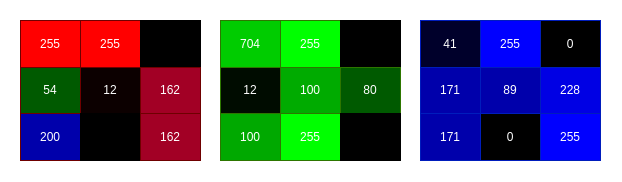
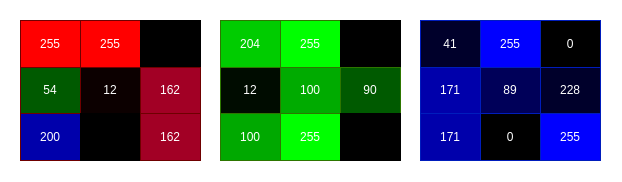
  <mxCell id="0" />
  <mxCell id="1" parent="0" />
  <mxCell id="2" value="" style="childLayout=tableLayout;recursiveResize=0;shadow=0;fillColor=none;" vertex="1" parent="1"><mxGeometry x="220" y="20" width="180" height="140" as="geometry" /></mxCell>
  <mxCell id="3" value="" style="shape=tableRow;horizontal=0;startSize=0;swimlaneHead=0;swimlaneBody=0;top=0;left=0;bottom=0;right=0;dropTarget=0;collapsible=0;recursiveResize=0;expand=0;fontStyle=0;fillColor=none;strokeColor=inherit;" vertex="1" parent="2"><mxGeometry width="180" height="47" as="geometry" /></mxCell>
- <mxCell id="4" value="704" style="connectable=0;recursiveResize=0;strokeColor=#2D7600;fillColor=#00CC00;align=center;whiteSpace=wrap;html=1;fontColor=#ffffff;" vertex="1" parent="3"><mxGeometry width="60" height="47" as="geometry"><mxRectangle width="60" height="47" as="alternateBounds" /></mxGeometry></mxCell>
+ <mxCell id="4" value="204" style="connectable=0;recursiveResize=0;strokeColor=#2D7600;fillColor=#00CC00;align=center;whiteSpace=wrap;html=1;fontColor=#ffffff;" vertex="1" parent="3"><mxGeometry width="60" height="47" as="geometry"><mxRectangle width="60" height="47" as="alternateBounds" /></mxGeometry></mxCell>
  <mxCell id="5" value="255" style="connectable=0;recursiveResize=0;strokeColor=#2D7600;fillColor=#00FF00;align=center;whiteSpace=wrap;html=1;fontColor=#ffffff;" vertex="1" parent="3"><mxGeometry x="60" width="60" height="47" as="geometry"><mxRectangle width="60" height="47" as="alternateBounds" /></mxGeometry></mxCell>
  <mxCell id="6" value="0" style="connectable=0;recursiveResize=0;align=center;whiteSpace=wrap;html=1;fillColor=#000000;" vertex="1" parent="3"><mxGeometry x="120" width="60" height="47" as="geometry"><mxRectangle width="60" height="47" as="alternateBounds" /></mxGeometry></mxCell>
  <mxCell id="7" style="shape=tableRow;horizontal=0;startSize=0;swimlaneHead=0;swimlaneBody=0;top=0;left=0;bottom=0;right=0;dropTarget=0;collapsible=0;recursiveResize=0;expand=0;fontStyle=0;fillColor=none;strokeColor=inherit;" vertex="1" parent="2"><mxGeometry y="47" width="180" height="46" as="geometry" /></mxCell>
  <mxCell id="8" value="12" style="connectable=0;recursiveResize=0;strokeColor=#2D7600;fillColor=#000C00;align=center;whiteSpace=wrap;html=1;fontColor=#ffffff;" vertex="1" parent="7"><mxGeometry width="60" height="46" as="geometry"><mxRectangle width="60" height="46" as="alternateBounds" /></mxGeometry></mxCell>
  <mxCell id="9" value="100" style="connectable=0;recursiveResize=0;strokeColor=#2D7600;fillColor=#00AB00;align=center;whiteSpace=wrap;html=1;fontColor=#ffffff;" vertex="1" parent="7"><mxGeometry x="60" width="60" height="46" as="geometry"><mxRectangle width="60" height="46" as="alternateBounds" /></mxGeometry></mxCell>
- <mxCell id="10" value="80" style="connectable=0;recursiveResize=0;strokeColor=#2D7600;fillColor=#005A00;align=center;whiteSpace=wrap;html=1;fontColor=#ffffff;" vertex="1" parent="7"><mxGeometry x="120" width="60" height="46" as="geometry"><mxRectangle width="60" height="46" as="alternateBounds" /></mxGeometry></mxCell>
+ <mxCell id="10" value="90" style="connectable=0;recursiveResize=0;strokeColor=#2D7600;fillColor=#005A00;align=center;whiteSpace=wrap;html=1;fontColor=#ffffff;" vertex="1" parent="7"><mxGeometry x="120" width="60" height="46" as="geometry"><mxRectangle width="60" height="46" as="alternateBounds" /></mxGeometry></mxCell>
  <mxCell id="11" style="shape=tableRow;horizontal=0;startSize=0;swimlaneHead=0;swimlaneBody=0;top=0;left=0;bottom=0;right=0;dropTarget=0;collapsible=0;recursiveResize=0;expand=0;fontStyle=0;fillColor=none;strokeColor=inherit;" vertex="1" parent="2"><mxGeometry y="93" width="180" height="47" as="geometry" /></mxCell>
  <mxCell id="12" value="100" style="connectable=0;recursiveResize=0;strokeColor=#2D7600;fillColor=#00A900;align=center;whiteSpace=wrap;html=1;fontColor=#ffffff;" vertex="1" parent="11"><mxGeometry width="60" height="47" as="geometry"><mxRectangle width="60" height="47" as="alternateBounds" /></mxGeometry></mxCell>
  <mxCell id="13" value="255" style="connectable=0;recursiveResize=0;strokeColor=#2D7600;fillColor=#00ff00;align=center;whiteSpace=wrap;html=1;fontColor=#ffffff;" vertex="1" parent="11"><mxGeometry x="60" width="60" height="47" as="geometry"><mxRectangle width="60" height="47" as="alternateBounds" /></mxGeometry></mxCell>
  <mxCell id="14" value="0" style="connectable=0;recursiveResize=0;align=center;whiteSpace=wrap;html=1;fillColor=#000000;" vertex="1" parent="11"><mxGeometry x="120" width="60" height="47" as="geometry"><mxRectangle width="60" height="47" as="alternateBounds" /></mxGeometry></mxCell>
  <mxCell id="15" value="" style="childLayout=tableLayout;recursiveResize=0;shadow=0;fillColor=none;" vertex="1" parent="1"><mxGeometry x="420" y="20" width="180" height="140" as="geometry" /></mxCell>
  <mxCell id="16" value="" style="shape=tableRow;horizontal=0;startSize=0;swimlaneHead=0;swimlaneBody=0;top=0;left=0;bottom=0;right=0;dropTarget=0;collapsible=0;recursiveResize=0;expand=0;fontStyle=0;fillColor=none;strokeColor=inherit;" vertex="1" parent="15"><mxGeometry width="180" height="47" as="geometry" /></mxCell>
  <mxCell id="17" value="41" style="connectable=0;recursiveResize=0;strokeColor=#001DBC;fillColor=#00002B;align=center;whiteSpace=wrap;html=1;fontColor=#ffffff;" vertex="1" parent="16"><mxGeometry width="60" height="47" as="geometry"><mxRectangle width="60" height="47" as="alternateBounds" /></mxGeometry></mxCell>
  <mxCell id="18" value="255" style="connectable=0;recursiveResize=0;strokeColor=#001DBC;fillColor=#0000ff;align=center;whiteSpace=wrap;html=1;fontColor=#ffffff;" vertex="1" parent="16"><mxGeometry x="60" width="60" height="47" as="geometry"><mxRectangle width="60" height="47" as="alternateBounds" /></mxGeometry></mxCell>
  <mxCell id="19" value="0" style="connectable=0;recursiveResize=0;strokeColor=#001DBC;fillColor=#000000;align=center;whiteSpace=wrap;html=1;fontColor=#ffffff;" vertex="1" parent="16"><mxGeometry x="120" width="60" height="47" as="geometry"><mxRectangle width="60" height="47" as="alternateBounds" /></mxGeometry></mxCell>
  <mxCell id="20" style="shape=tableRow;horizontal=0;startSize=0;swimlaneHead=0;swimlaneBody=0;top=0;left=0;bottom=0;right=0;dropTarget=0;collapsible=0;recursiveResize=0;expand=0;fontStyle=0;fillColor=none;strokeColor=inherit;" vertex="1" parent="15"><mxGeometry y="47" width="180" height="46" as="geometry" /></mxCell>
  <mxCell id="21" value="171" style="connectable=0;recursiveResize=0;strokeColor=#001DBC;fillColor=#0000AB;align=center;whiteSpace=wrap;html=1;fontColor=#ffffff;" vertex="1" parent="20"><mxGeometry width="60" height="46" as="geometry"><mxRectangle width="60" height="46" as="alternateBounds" /></mxGeometry></mxCell>
- <mxCell id="22" value="89" style="connectable=0;recursiveResize=0;strokeColor=#001DBC;fillColor=#0000ab;align=center;whiteSpace=wrap;html=1;fontColor=#ffffff;" vertex="1" parent="20"><mxGeometry x="60" width="60" height="46" as="geometry"><mxRectangle width="60" height="46" as="alternateBounds" /></mxGeometry></mxCell>
- <mxCell id="23" value="228" style="connectable=0;recursiveResize=0;strokeColor=#001DBC;fillColor=#0000E4;align=center;whiteSpace=wrap;html=1;fontColor=#ffffff;" vertex="1" parent="20"><mxGeometry x="120" width="60" height="46" as="geometry"><mxRectangle width="60" height="46" as="alternateBounds" /></mxGeometry></mxCell>
+ <mxCell id="22" value="89" style="connectable=0;recursiveResize=0;strokeColor=#001DBC;fillColor=#000059;align=center;whiteSpace=wrap;html=1;fontColor=#ffffff;" vertex="1" parent="20"><mxGeometry x="60" width="60" height="46" as="geometry"><mxRectangle width="60" height="46" as="alternateBounds" /></mxGeometry></mxCell>
+ <mxCell id="23" value="228" style="connectable=0;recursiveResize=0;strokeColor=#001DBC;fillColor=#00002b;align=center;whiteSpace=wrap;html=1;fontColor=#ffffff;" vertex="1" parent="20"><mxGeometry x="120" width="60" height="46" as="geometry"><mxRectangle width="60" height="46" as="alternateBounds" /></mxGeometry></mxCell>
  <mxCell id="24" style="shape=tableRow;horizontal=0;startSize=0;swimlaneHead=0;swimlaneBody=0;top=0;left=0;bottom=0;right=0;dropTarget=0;collapsible=0;recursiveResize=0;expand=0;fontStyle=0;fillColor=none;strokeColor=inherit;" vertex="1" parent="15"><mxGeometry y="93" width="180" height="47" as="geometry" /></mxCell>
  <mxCell id="25" value="171" style="connectable=0;recursiveResize=0;strokeColor=#001DBC;fillColor=#0000AB;align=center;whiteSpace=wrap;html=1;fontColor=#ffffff;" vertex="1" parent="24"><mxGeometry width="60" height="47" as="geometry"><mxRectangle width="60" height="47" as="alternateBounds" /></mxGeometry></mxCell>
  <mxCell id="26" value="0" style="connectable=0;recursiveResize=0;strokeColor=#001DBC;fillColor=#000000;align=center;whiteSpace=wrap;html=1;fontColor=#ffffff;" vertex="1" parent="24"><mxGeometry x="60" width="60" height="47" as="geometry"><mxRectangle width="60" height="47" as="alternateBounds" /></mxGeometry></mxCell>
  <mxCell id="27" value="255" style="connectable=0;recursiveResize=0;strokeColor=#001DBC;fillColor=#0000ff;align=center;whiteSpace=wrap;html=1;fontColor=#ffffff;" vertex="1" parent="24"><mxGeometry x="120" width="60" height="47" as="geometry"><mxRectangle width="60" height="47" as="alternateBounds" /></mxGeometry></mxCell>
  <mxCell id="28" value="" style="childLayout=tableLayout;recursiveResize=0;shadow=0;fillColor=none;movable=1;resizable=1;rotatable=1;deletable=1;editable=1;connectable=1;" vertex="1" parent="1"><mxGeometry x="20" y="20" width="180" height="140" as="geometry" /></mxCell>
  <mxCell id="29" value="" style="shape=tableRow;horizontal=0;startSize=0;swimlaneHead=0;swimlaneBody=0;top=0;left=0;bottom=0;right=0;dropTarget=0;collapsible=0;recursiveResize=0;expand=0;fontStyle=0;fillColor=none;strokeColor=inherit;" vertex="1" parent="28"><mxGeometry width="180" height="47" as="geometry" /></mxCell>
  <mxCell id="30" value="255" style="connectable=0;recursiveResize=0;strokeColor=#6F0000;fillColor=#FF0000;align=center;whiteSpace=wrap;html=1;fontColor=#ffffff;" vertex="1" parent="29"><mxGeometry width="60" height="47" as="geometry"><mxRectangle width="60" height="47" as="alternateBounds" /></mxGeometry></mxCell>
  <mxCell id="31" value="255" style="connectable=0;recursiveResize=0;strokeColor=#6F0000;fillColor=#ff0000;align=center;whiteSpace=wrap;html=1;fontColor=#ffffff;" vertex="1" parent="29"><mxGeometry x="60" width="60" height="47" as="geometry"><mxRectangle width="60" height="47" as="alternateBounds" /></mxGeometry></mxCell>
  <mxCell id="32" value="0" style="connectable=0;recursiveResize=0;align=center;whiteSpace=wrap;html=1;fillColor=#000000;" vertex="1" parent="29"><mxGeometry x="120" width="60" height="47" as="geometry"><mxRectangle width="60" height="47" as="alternateBounds" /></mxGeometry></mxCell>
  <mxCell id="33" style="shape=tableRow;horizontal=0;startSize=0;swimlaneHead=0;swimlaneBody=0;top=0;left=0;bottom=0;right=0;dropTarget=0;collapsible=0;recursiveResize=0;expand=0;fontStyle=0;fillColor=none;strokeColor=inherit;" vertex="1" parent="28"><mxGeometry y="47" width="180" height="46" as="geometry" /></mxCell>
  <mxCell id="34" value="54" style="connectable=0;recursiveResize=0;strokeColor=#6F0000;fillColor=#005a00;align=center;whiteSpace=wrap;html=1;fontColor=#ffffff;" vertex="1" parent="33"><mxGeometry width="60" height="46" as="geometry"><mxRectangle width="60" height="46" as="alternateBounds" /></mxGeometry></mxCell>
  <mxCell id="35" value="12" style="connectable=0;recursiveResize=0;strokeColor=#6F0000;fillColor=#0C0000;align=center;whiteSpace=wrap;html=1;fontColor=#ffffff;" vertex="1" parent="33"><mxGeometry x="60" width="60" height="46" as="geometry"><mxRectangle width="60" height="46" as="alternateBounds" /></mxGeometry></mxCell>
  <mxCell id="36" value="162" style="connectable=0;recursiveResize=0;strokeColor=#6F0000;fillColor=#a20025;align=center;whiteSpace=wrap;html=1;fontColor=#ffffff;" vertex="1" parent="33"><mxGeometry x="120" width="60" height="46" as="geometry"><mxRectangle width="60" height="46" as="alternateBounds" /></mxGeometry></mxCell>
  <mxCell id="37" style="shape=tableRow;horizontal=0;startSize=0;swimlaneHead=0;swimlaneBody=0;top=0;left=0;bottom=0;right=0;dropTarget=0;collapsible=0;recursiveResize=0;expand=0;fontStyle=0;fillColor=none;strokeColor=inherit;" vertex="1" parent="28"><mxGeometry y="93" width="180" height="47" as="geometry" /></mxCell>
  <mxCell id="38" value="200" style="connectable=0;recursiveResize=0;strokeColor=#6F0000;fillColor=#0000ab;align=center;whiteSpace=wrap;html=1;fontColor=#ffffff;" vertex="1" parent="37"><mxGeometry width="60" height="47" as="geometry"><mxRectangle width="60" height="47" as="alternateBounds" /></mxGeometry></mxCell>
  <mxCell id="39" value="0" style="connectable=0;recursiveResize=0;align=center;whiteSpace=wrap;html=1;fillColor=#000000;" vertex="1" parent="37"><mxGeometry x="60" width="60" height="47" as="geometry"><mxRectangle width="60" height="47" as="alternateBounds" /></mxGeometry></mxCell>
  <mxCell id="40" value="162" style="connectable=0;recursiveResize=0;strokeColor=#6F0000;fillColor=#a20025;align=center;whiteSpace=wrap;html=1;fontColor=#ffffff;" vertex="1" parent="37"><mxGeometry x="120" width="60" height="47" as="geometry"><mxRectangle width="60" height="47" as="alternateBounds" /></mxGeometry></mxCell>
